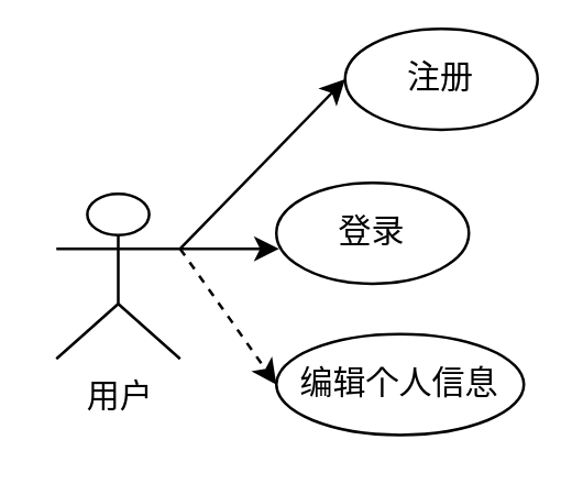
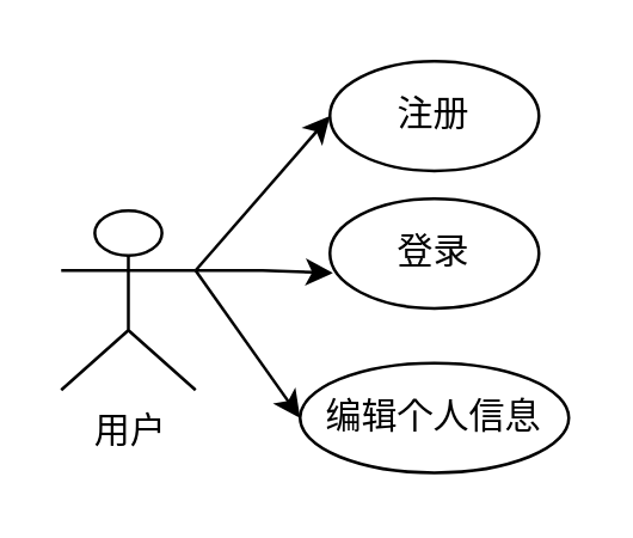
  <mxCell id="0" />
  <mxCell id="1" parent="0" />
  <mxCell id="2" style="rounded=0;orthogonalLoop=1;jettySize=auto;html=1;exitX=1;exitY=0.333;exitDx=0;exitDy=0;exitPerimeter=0;entryX=0;entryY=0.5;entryDx=0;entryDy=0;" edge="1" parent="1" source="4" target="5"><mxGeometry relative="1" as="geometry" /></mxCell>
- <mxCell id="3" style="rounded=0;orthogonalLoop=1;jettySize=auto;html=1;exitX=1;exitY=0.333;exitDx=0;exitDy=0;exitPerimeter=0;entryX=0;entryY=0.5;entryDx=0;entryDy=0;dashed=1;" edge="1" parent="1" source="4" target="6"><mxGeometry relative="1" as="geometry" /></mxCell>
+ <mxCell id="3" style="rounded=0;orthogonalLoop=1;jettySize=auto;html=1;exitX=1;exitY=0.333;exitDx=0;exitDy=0;exitPerimeter=0;entryX=0;entryY=0.5;entryDx=0;entryDy=0;" edge="1" parent="1" source="4" target="6"><mxGeometry relative="1" as="geometry" /></mxCell>
  <mxCell id="4" value="用户" style="shape=umlActor;verticalLabelPosition=bottom;verticalAlign=top;html=1;outlineConnect=0;" vertex="1" parent="1"><mxGeometry x="20" y="70.01" width="45" height="60" as="geometry" /></mxCell>
- <mxCell id="5" value="注册" style="ellipse;whiteSpace=wrap;html=1;" vertex="1" parent="1"><mxGeometry x="125" y="10" width="70" height="36.67" as="geometry" /></mxCell>
+ <mxCell id="5" value="注册" style="ellipse;whiteSpace=wrap;html=1;" vertex="1" parent="1"><mxGeometry x="110" y="20" width="70" height="36.67" as="geometry" /></mxCell>
  <mxCell id="6" value="编辑个人信息" style="ellipse;whiteSpace=wrap;html=1;" vertex="1" parent="1"><mxGeometry x="100" y="121" width="90" height="36.67" as="geometry" /></mxCell>
- <mxCell id="7" value="登录" style="ellipse;whiteSpace=wrap;html=1;" vertex="1" parent="1"><mxGeometry x="100" y="66.01" width="70" height="36.67" as="geometry" /></mxCell>
+ <mxCell id="7" value="登录" style="ellipse;whiteSpace=wrap;html=1;" vertex="1" parent="1"><mxGeometry x="110" y="66.01" width="70" height="36.67" as="geometry" /></mxCell>
  <mxCell id="8" style="edgeStyle=orthogonalEdgeStyle;rounded=0;orthogonalLoop=1;jettySize=auto;html=1;exitX=1;exitY=0.333;exitDx=0;exitDy=0;exitPerimeter=0;entryX=0.014;entryY=0.677;entryDx=0;entryDy=0;entryPerimeter=0;" edge="1" parent="1" source="4" target="7"><mxGeometry relative="1" as="geometry" /></mxCell>
